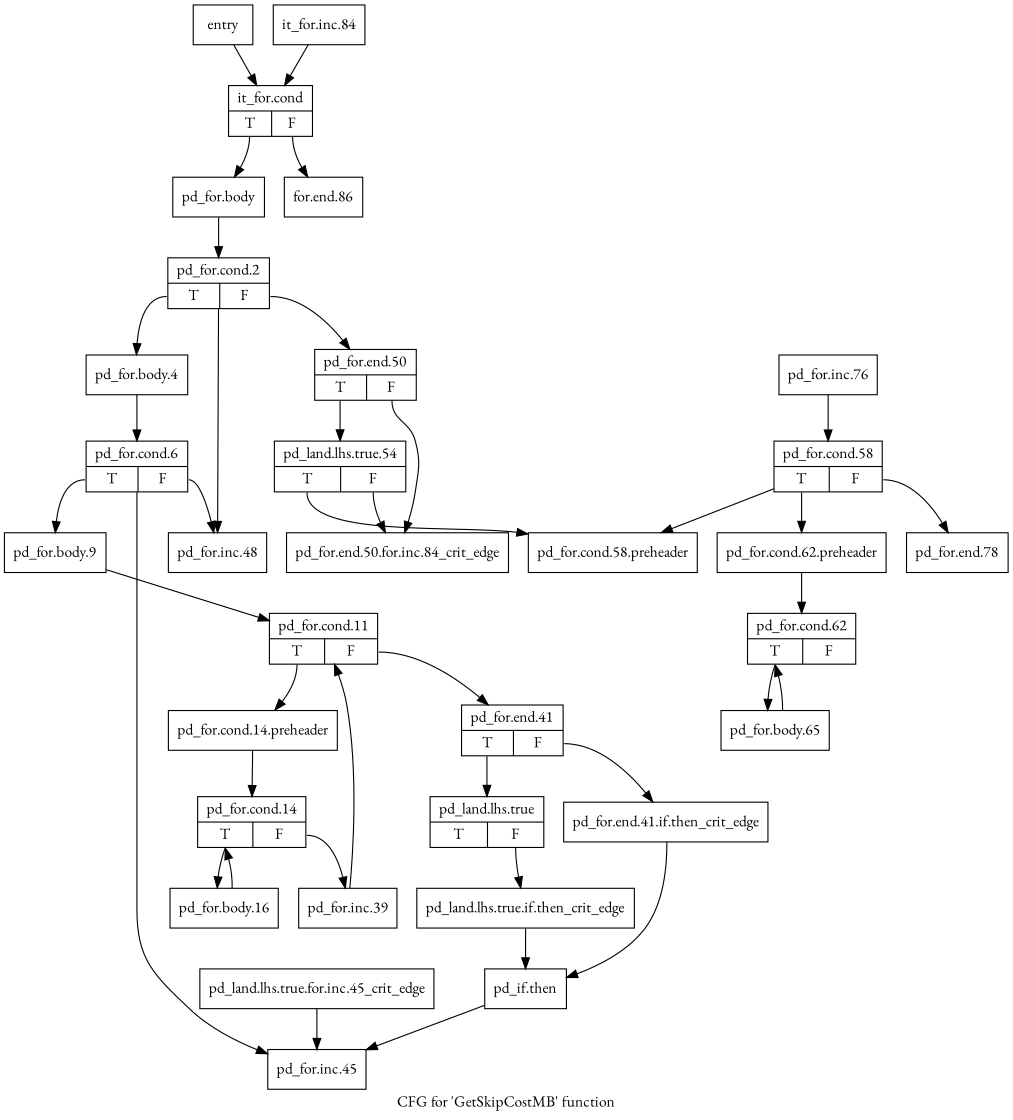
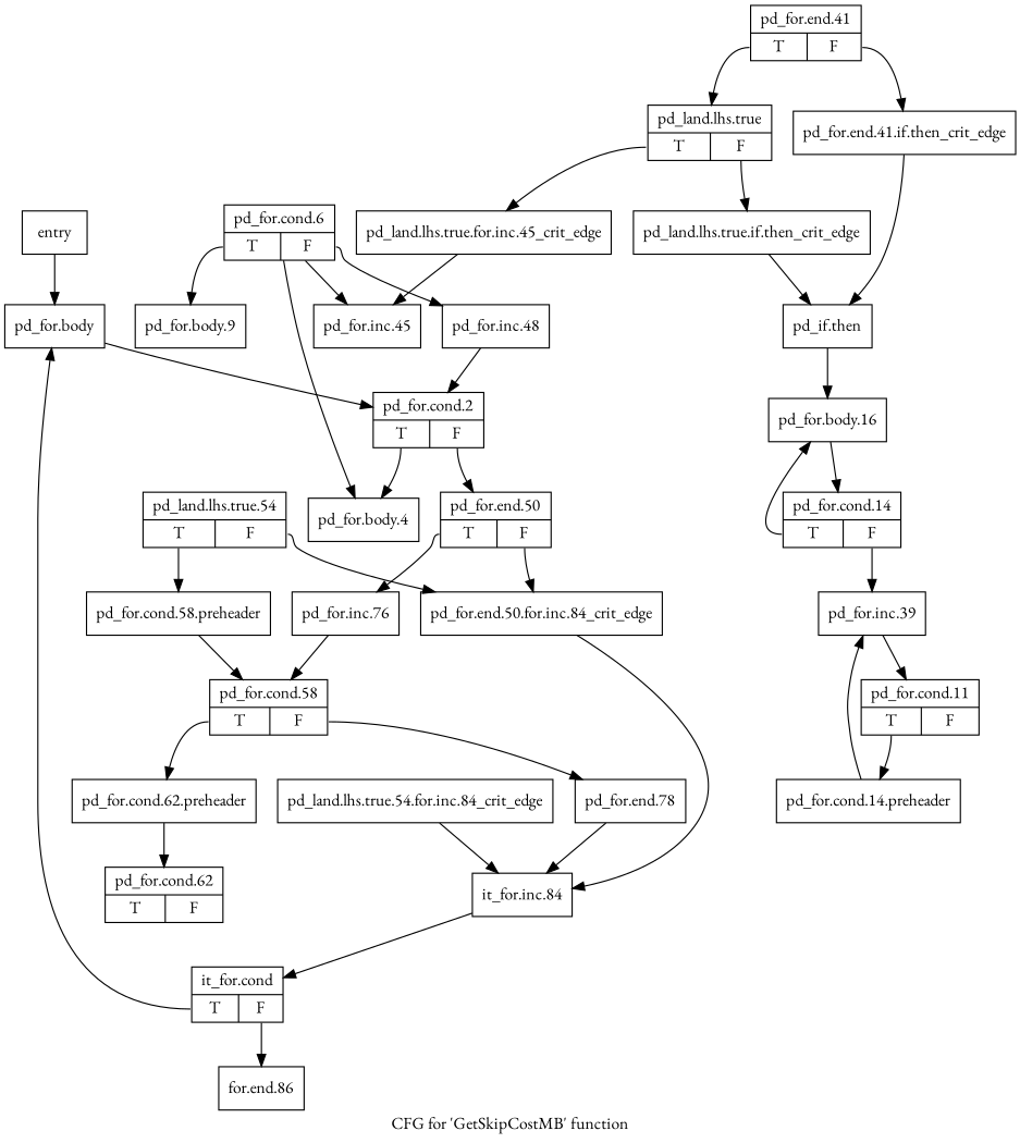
  digraph {
    fontname="EB Garamond"
    label="CFG for 'GetSkipCostMB' function"
    node [fontname="EB Garamond" shape=record]
    edge [fontname="EB Garamond"]
    n1 [label="{entry}"]
    n2 [label="{it_for.cond|{<s0>T|<s1>F}}"]
    n3 [label="{pd_for.body}"]
    n4 [label="{for.end.86}"]
    n5 [label="{pd_for.cond.2|{<s0>T|<s1>F}}"]
    n6 [label="{pd_for.body.4}"]
    n7 [label="{pd_for.end.50|{<s0>T|<s1>F}}"]
    n8 [label="{pd_for.cond.6|{<s0>T|<s1>F}}"]
    n9 [label="{pd_land.lhs.true.54|{<s0>T|<s1>F}}"]
    n10 [label="{pd_for.end.50.for.inc.84_crit_edge}"]
    n11 [label="{pd_for.body.9}"]
    n12 [label="{pd_for.inc.48}"]
    n13 [label="{pd_for.inc.45}"]
    n14 [label="{pd_for.cond.58.preheader}"]
    n15 [label="{it_for.inc.84}"]
    n16 [label="{pd_for.cond.11|{<s0>T|<s1>F}}"]
    n17 [label="{pd_for.cond.14.preheader}"]
    n18 [label="{pd_for.end.41|{<s0>T|<s1>F}}"]
    n19 [label="{pd_for.cond.14|{<s0>T|<s1>F}}"]
    n20 [label="{pd_land.lhs.true|{<s0>T|<s1>F}}"]
    n21 [label="{pd_for.end.41.if.then_crit_edge}"]
    n22 [label="{pd_for.body.16}"]
    n23 [label="{pd_for.inc.39}"]
    n24 [label="{pd_land.lhs.true.for.inc.45_crit_edge}"]
    n25 [label="{pd_land.lhs.true.if.then_crit_edge}"]
    n26 [label="{pd_if.then}"]
    n27 [label="{pd_for.cond.58|{<s0>T|<s1>F}}"]
+   n28 [label="{pd_land.lhs.true.54.for.inc.84_crit_edge}"]
    n29 [label="{pd_for.cond.62.preheader}"]
    n30 [label="{pd_for.end.78}"]
    n31 [label="{pd_for.cond.62|{<s0>T|<s1>F}}"]
-   n32 [label="{pd_for.body.65}"]
    n33 [label="{pd_for.inc.76}"]
-   n1 -> n2
+   n1 -> n3
    n2 -> n3 [tailport=s0]
    n2 -> n4 [tailport=s1]
    n3 -> n5
    n5 -> n6 [tailport=s0]
    n5 -> n7 [tailport=s1]
-   n6 -> n8
-   n7 -> n9 [tailport=s0]
+   n8 -> n6
+   n7 -> n33 [tailport=s0]
    n7 -> n10 [tailport=s1]
    n8 -> n11 [tailport=s0]
    n8 -> n12 [tailport=s1]
    n8 -> n13
    n9 -> n10 [tailport=s1]
    n9 -> n14 [tailport=s0]
-   n11 -> n16
-   n5 -> n12
-   n27 -> n14
+   n10 -> n15
+   n12 -> n5
+   n14 -> n27
    n15 -> n2
    n16 -> n17 [tailport=s0]
-   n16 -> n18 [tailport=s1]
-   n17 -> n19
+   n17 -> n23
    n18 -> n20 [tailport=s0]
    n18 -> n21 [tailport=s1]
    n19 -> n22 [tailport=s0]
    n19 -> n23 [tailport=s1]
+   n20 -> n24 [tailport=s0]
    n20 -> n25 [tailport=s1]
    n21 -> n26
    n22 -> n19
    n23 -> n16
    n24 -> n13
    n25 -> n26
-   n26 -> n13
+   n26 -> n22
    n27 -> n29 [tailport=s0]
    n27 -> n30 [tailport=s1]
+   n28 -> n15
    n29 -> n31
-   n31 -> n32 [tailport=s0]
-   n32 -> n31
+   n30 -> n15
    n33 -> n27
  }
